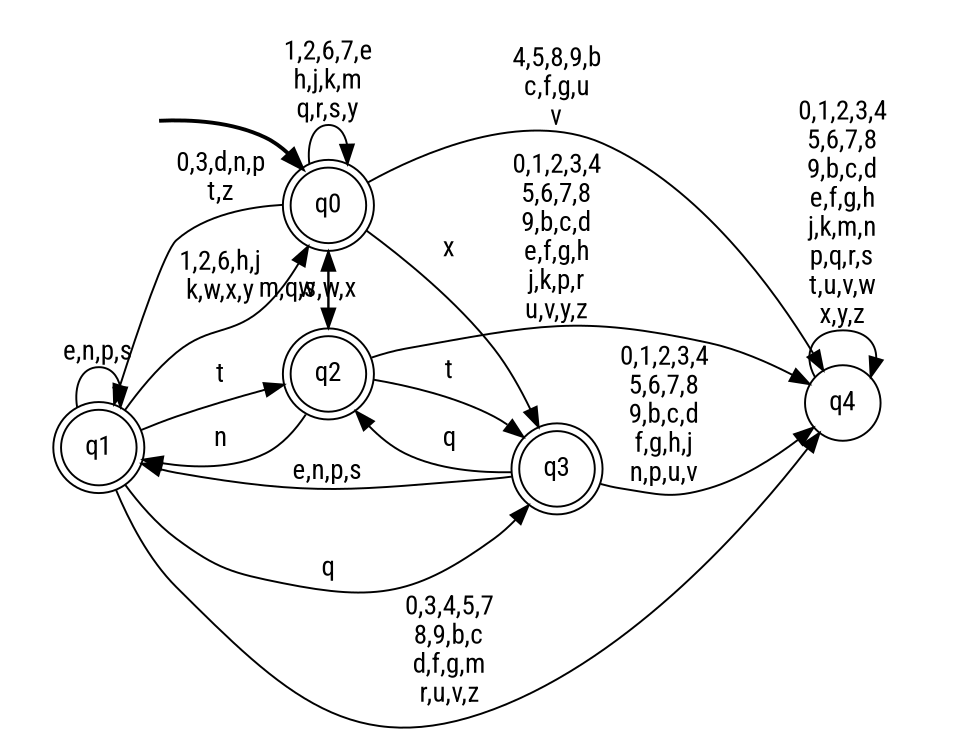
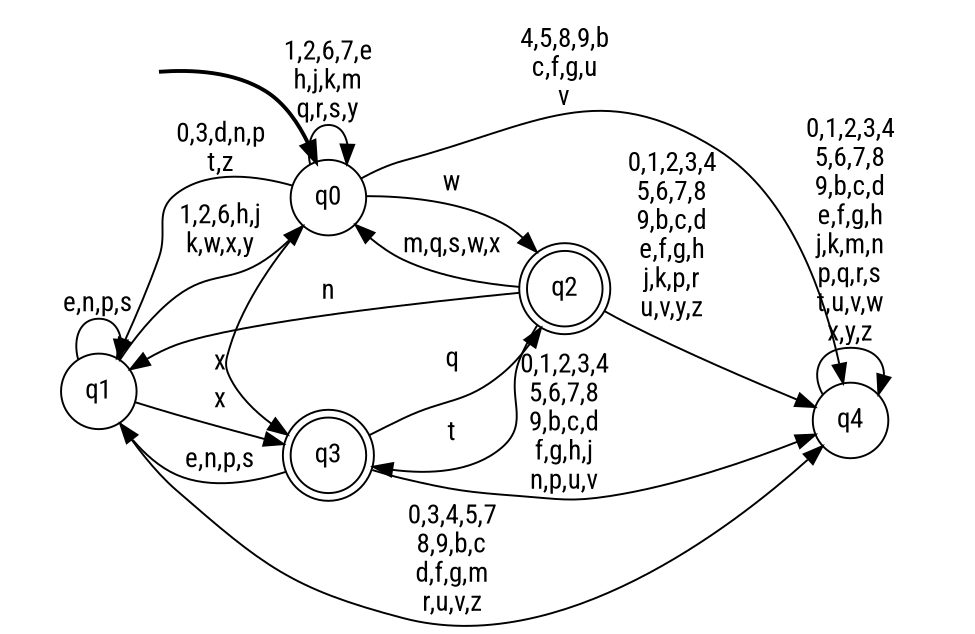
  digraph {
    fontname="Roboto Condensed"
    rankdir=LR
    node [fontname="Roboto Condensed" shape=doublecircle style=filled color=black fillcolor=white]
    edge [fontname="Roboto Condensed"]
    __start0 [height=0 shape=none style=invis width=0 color="" fillcolor=""]
-   n2 [label=q0]
-   n3 [label=q1 style="rounded,filled"]
+   n2 [label=q0 shape=circle]
+   n3 [label=q1 shape=circle style="rounded,filled"]
    n4 [label=q2]
    n5 [label=q3 style="rounded,filled"]
    n6 [label=q4 shape=circle]
    subgraph cluster_1 {
      nodesep=0.15
      ranksep=0.15
      style=invis
      __start0
      n2
    }
    __start0 -> n2 [penwidth=2]
    n2 -> n2 [label="1,2,6,7,e\nh,j,k,m\nq,r,s,y"]
    n2 -> n3 [label="0,3,d,n,p\nt,z"]
    n2 -> n4 [label=w]
    n2 -> n5 [label=x]
    n2 -> n6 [label="4,5,8,9,b\nc,f,g,u\nv"]
    n3 -> n2 [label="1,2,6,h,j\nk,w,x,y"]
    n3 -> n3 [label="e,n,p,s"]
-   n3 -> n4 [label=t]
-   n3 -> n5 [label=q]
+   n3 -> n5 [label=x]
    n3 -> n6 [label="0,3,4,5,7\n8,9,b,c\nd,f,g,m\nr,u,v,z"]
    n4 -> n2 [label="m,q,s,w,x"]
    n4 -> n3 [label=n]
    n4 -> n5 [label=t]
    n4 -> n6 [label="0,1,2,3,4\n5,6,7,8\n9,b,c,d\ne,f,g,h\nj,k,p,r\nu,v,y,z"]
    n5 -> n3 [label="e,n,p,s"]
    n5 -> n4 [label=q]
    n5 -> n6 [label="0,1,2,3,4\n5,6,7,8\n9,b,c,d\nf,g,h,j\nn,p,u,v"]
    n6 -> n6 [label="0,1,2,3,4\n5,6,7,8\n9,b,c,d\ne,f,g,h\nj,k,m,n\np,q,r,s\nt,u,v,w\nx,y,z"]
  }
